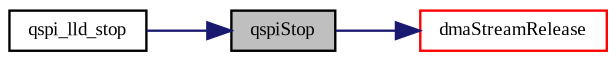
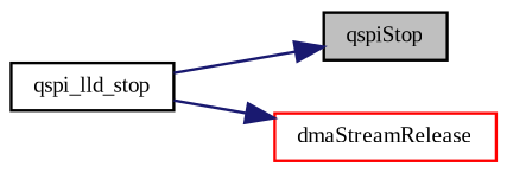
  digraph {
    fontname="Liberation Serif"
    rankdir=LR
    node [color=black fontname="Liberation Serif" fontsize=8 shape=record]
    edge [color=midnightblue fontname="Liberation Serif" fontsize=8 labelfontname=Helvetica labelfontsize=8 style=solid]
    n1 [fillcolor=grey75 fontcolor=black height=0.2 label=qspiStop style=filled width=0.4]
    n2 [height=0.2 label=qspi_lld_stop width=0.4]
    n3 [color=red height=0.2 label=dmaStreamRelease width=0.4]
    n2 -> n1
-   n1 -> n3
+   n2 -> n3
  }
